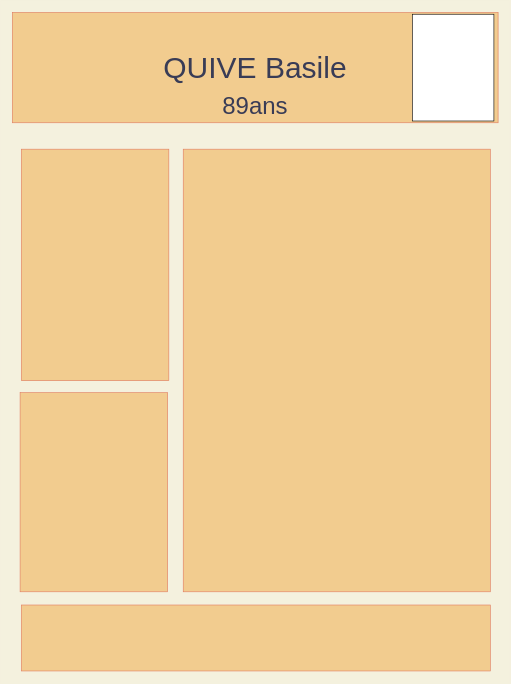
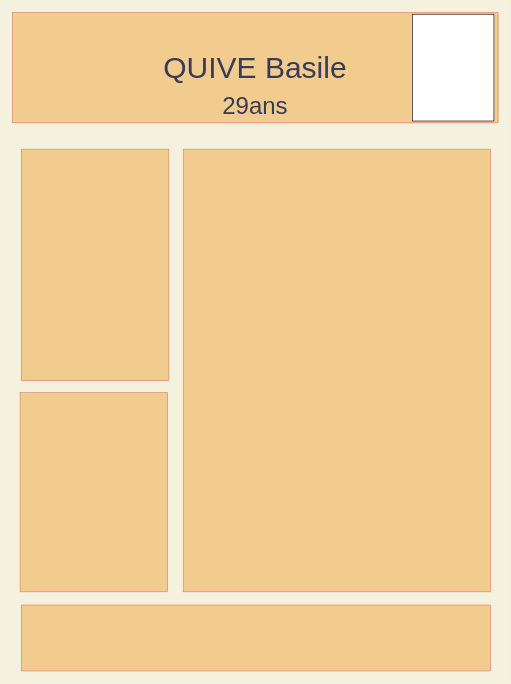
  <mxCell id="0" />
  <mxCell id="1" parent="0" />
- <mxCell id="2" value="&lt;font style=&quot;line-height: 0%&quot;&gt;&lt;span style=&quot;font-size: 50px&quot;&gt;QUIVE Basile&lt;/span&gt;&lt;br&gt;&lt;div&gt;&lt;span style=&quot;font-size: 40px ; line-height: 55%&quot;&gt;89ans&lt;/span&gt;&lt;/div&gt;&lt;/font&gt;" style="fillColor=#F2CC8F;strokeColor=#E07A5F;horizontal=1;verticalAlign=middle;fontSize=100;labelBackgroundColor=none;labelBorderColor=none;textDirection=rtl;html=1;whiteSpace=wrap;fontColor=#393C56;" vertex="1" parent="1"><mxGeometry x="20" y="20" width="810" height="184" as="geometry" /></mxCell>
+ <mxCell id="2" value="&lt;font style=&quot;line-height: 0%&quot;&gt;&lt;span style=&quot;font-size: 50px&quot;&gt;QUIVE Basile&lt;/span&gt;&lt;br&gt;&lt;div&gt;&lt;span style=&quot;font-size: 40px ; line-height: 55%&quot;&gt;29ans&lt;/span&gt;&lt;/div&gt;&lt;/font&gt;" style="fillColor=#F2CC8F;strokeColor=#E07A5F;horizontal=1;verticalAlign=middle;fontSize=100;labelBackgroundColor=none;labelBorderColor=none;textDirection=rtl;html=1;whiteSpace=wrap;fontColor=#393C56;" vertex="1" parent="1"><mxGeometry x="20" y="20" width="810" height="184" as="geometry" /></mxCell>
  <mxCell id="3" value="" style="rounded=0;whiteSpace=wrap;html=1;" vertex="1" parent="1"><mxGeometry x="687" y="23" width="136" height="178" as="geometry" /></mxCell>
  <mxCell id="4" value="" style="rounded=0;whiteSpace=wrap;html=1;strokeColor=#E07A5F;fillColor=#F2CC8F;fontColor=#393C56;direction=south;" vertex="1" parent="1"><mxGeometry x="35" y="248" width="246" height="386" as="geometry" /></mxCell>
  <mxCell id="5" value="" style="rounded=0;whiteSpace=wrap;html=1;strokeColor=#E07A5F;fillColor=#F2CC8F;fontColor=#393C56;" vertex="1" parent="1"><mxGeometry x="35" y="1008" width="782" height="110" as="geometry" /></mxCell>
  <mxCell id="6" value="" style="rounded=0;whiteSpace=wrap;html=1;strokeColor=#E07A5F;fillColor=#F2CC8F;fontColor=#393C56;" vertex="1" parent="1"><mxGeometry x="305" y="248" width="512" height="738" as="geometry" /></mxCell>
  <mxCell id="7" value="" style="rounded=0;whiteSpace=wrap;html=1;strokeColor=#E07A5F;fillColor=#F2CC8F;fontColor=#393C56;" vertex="1" parent="1"><mxGeometry x="33" y="654" width="246" height="332" as="geometry" /></mxCell>
